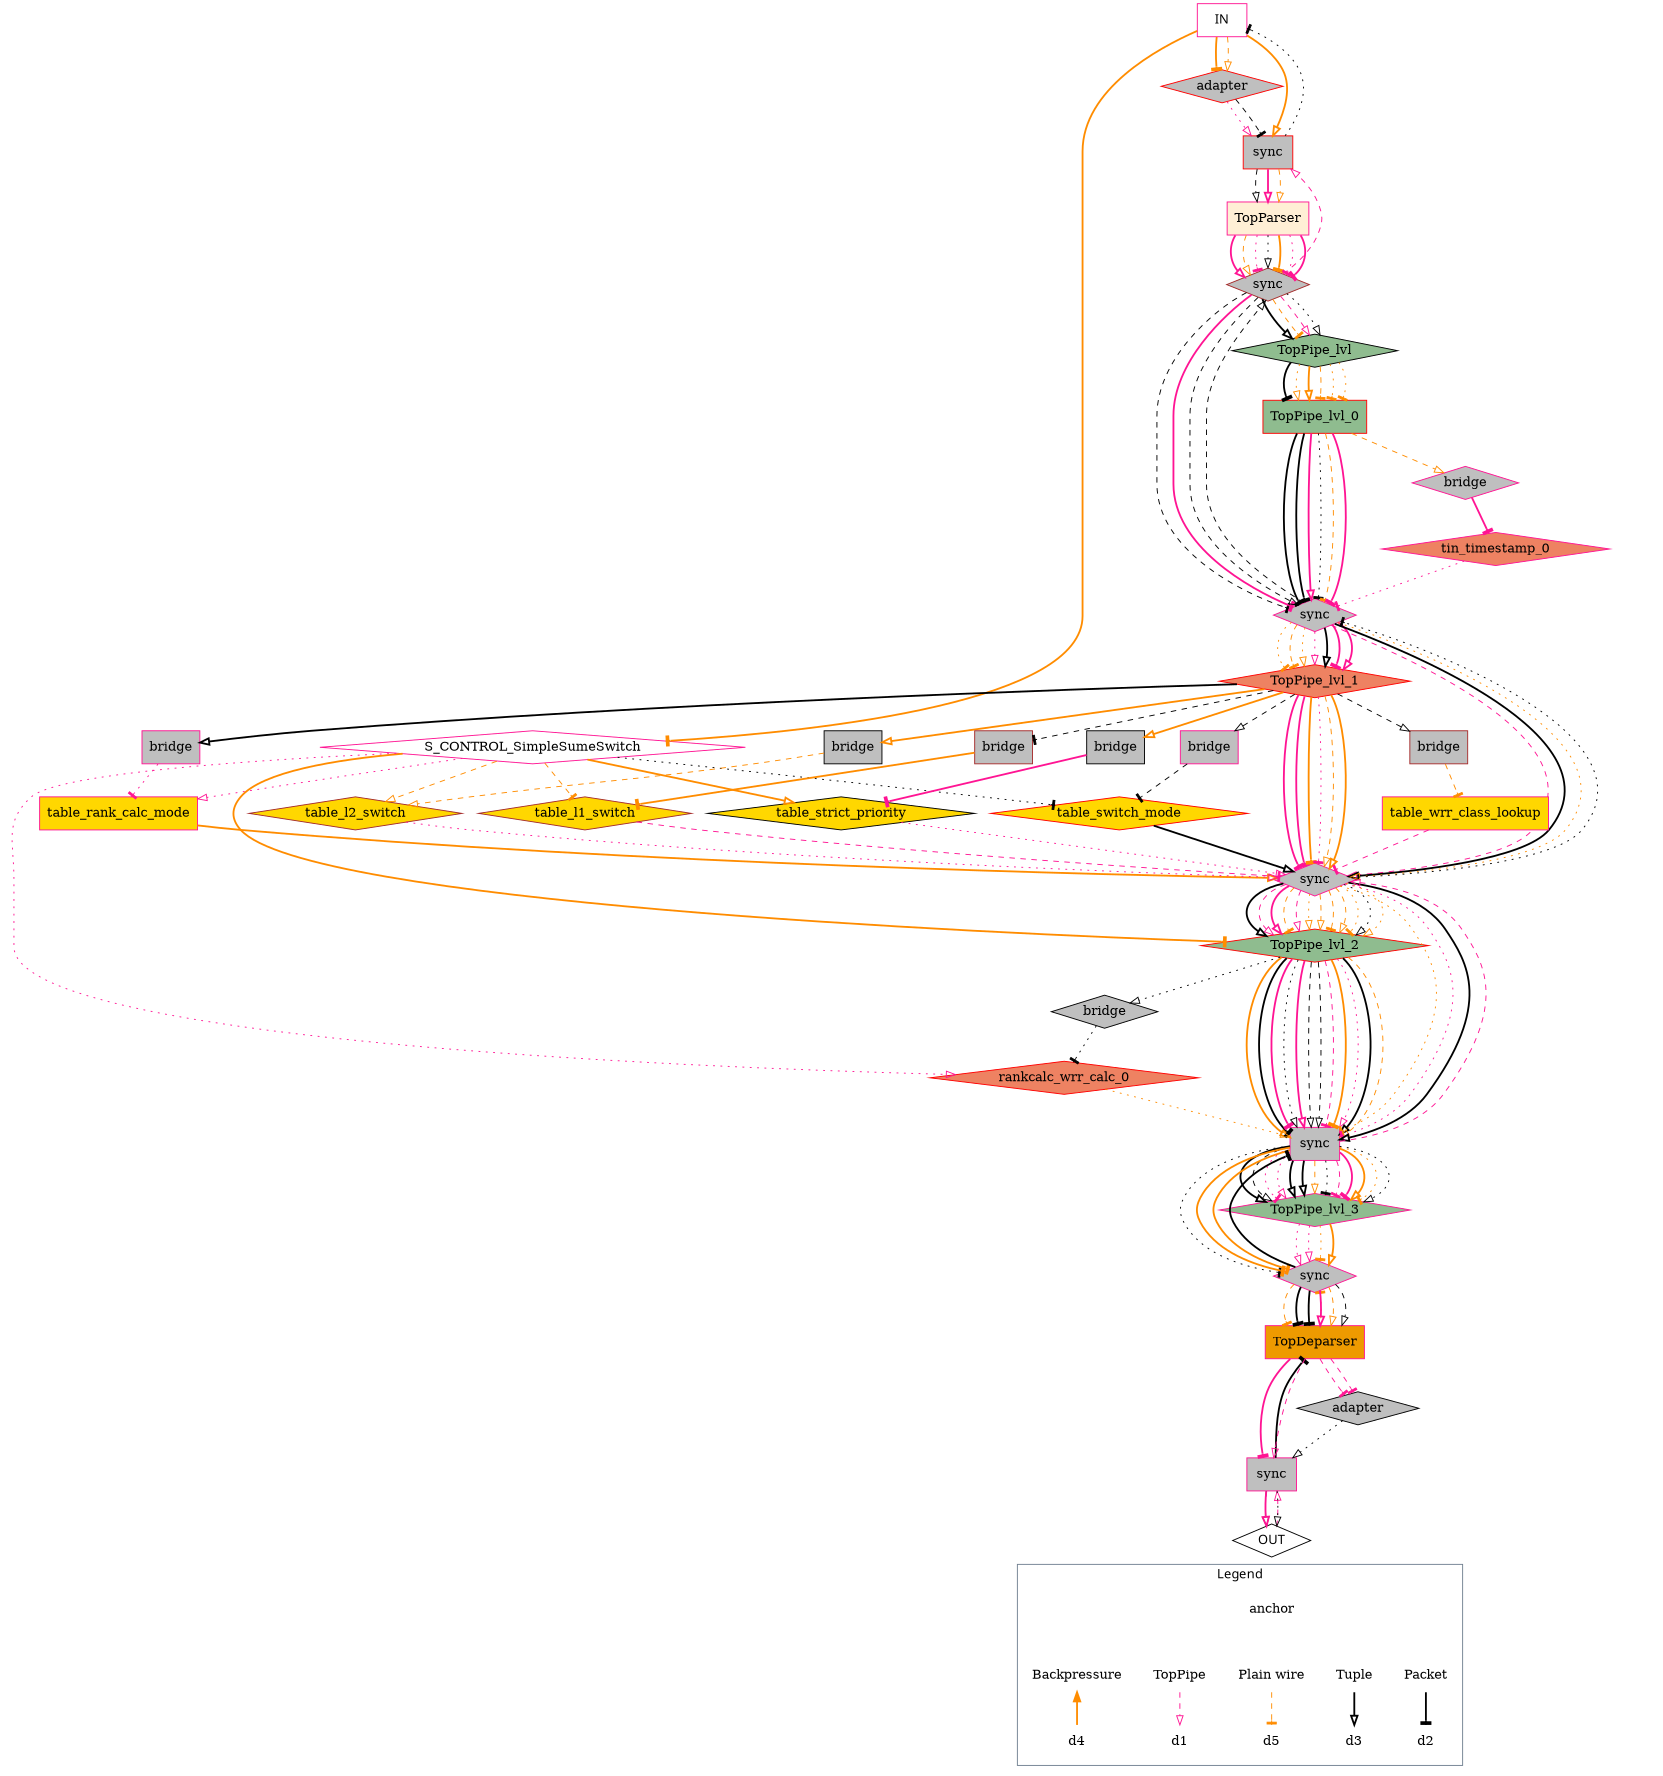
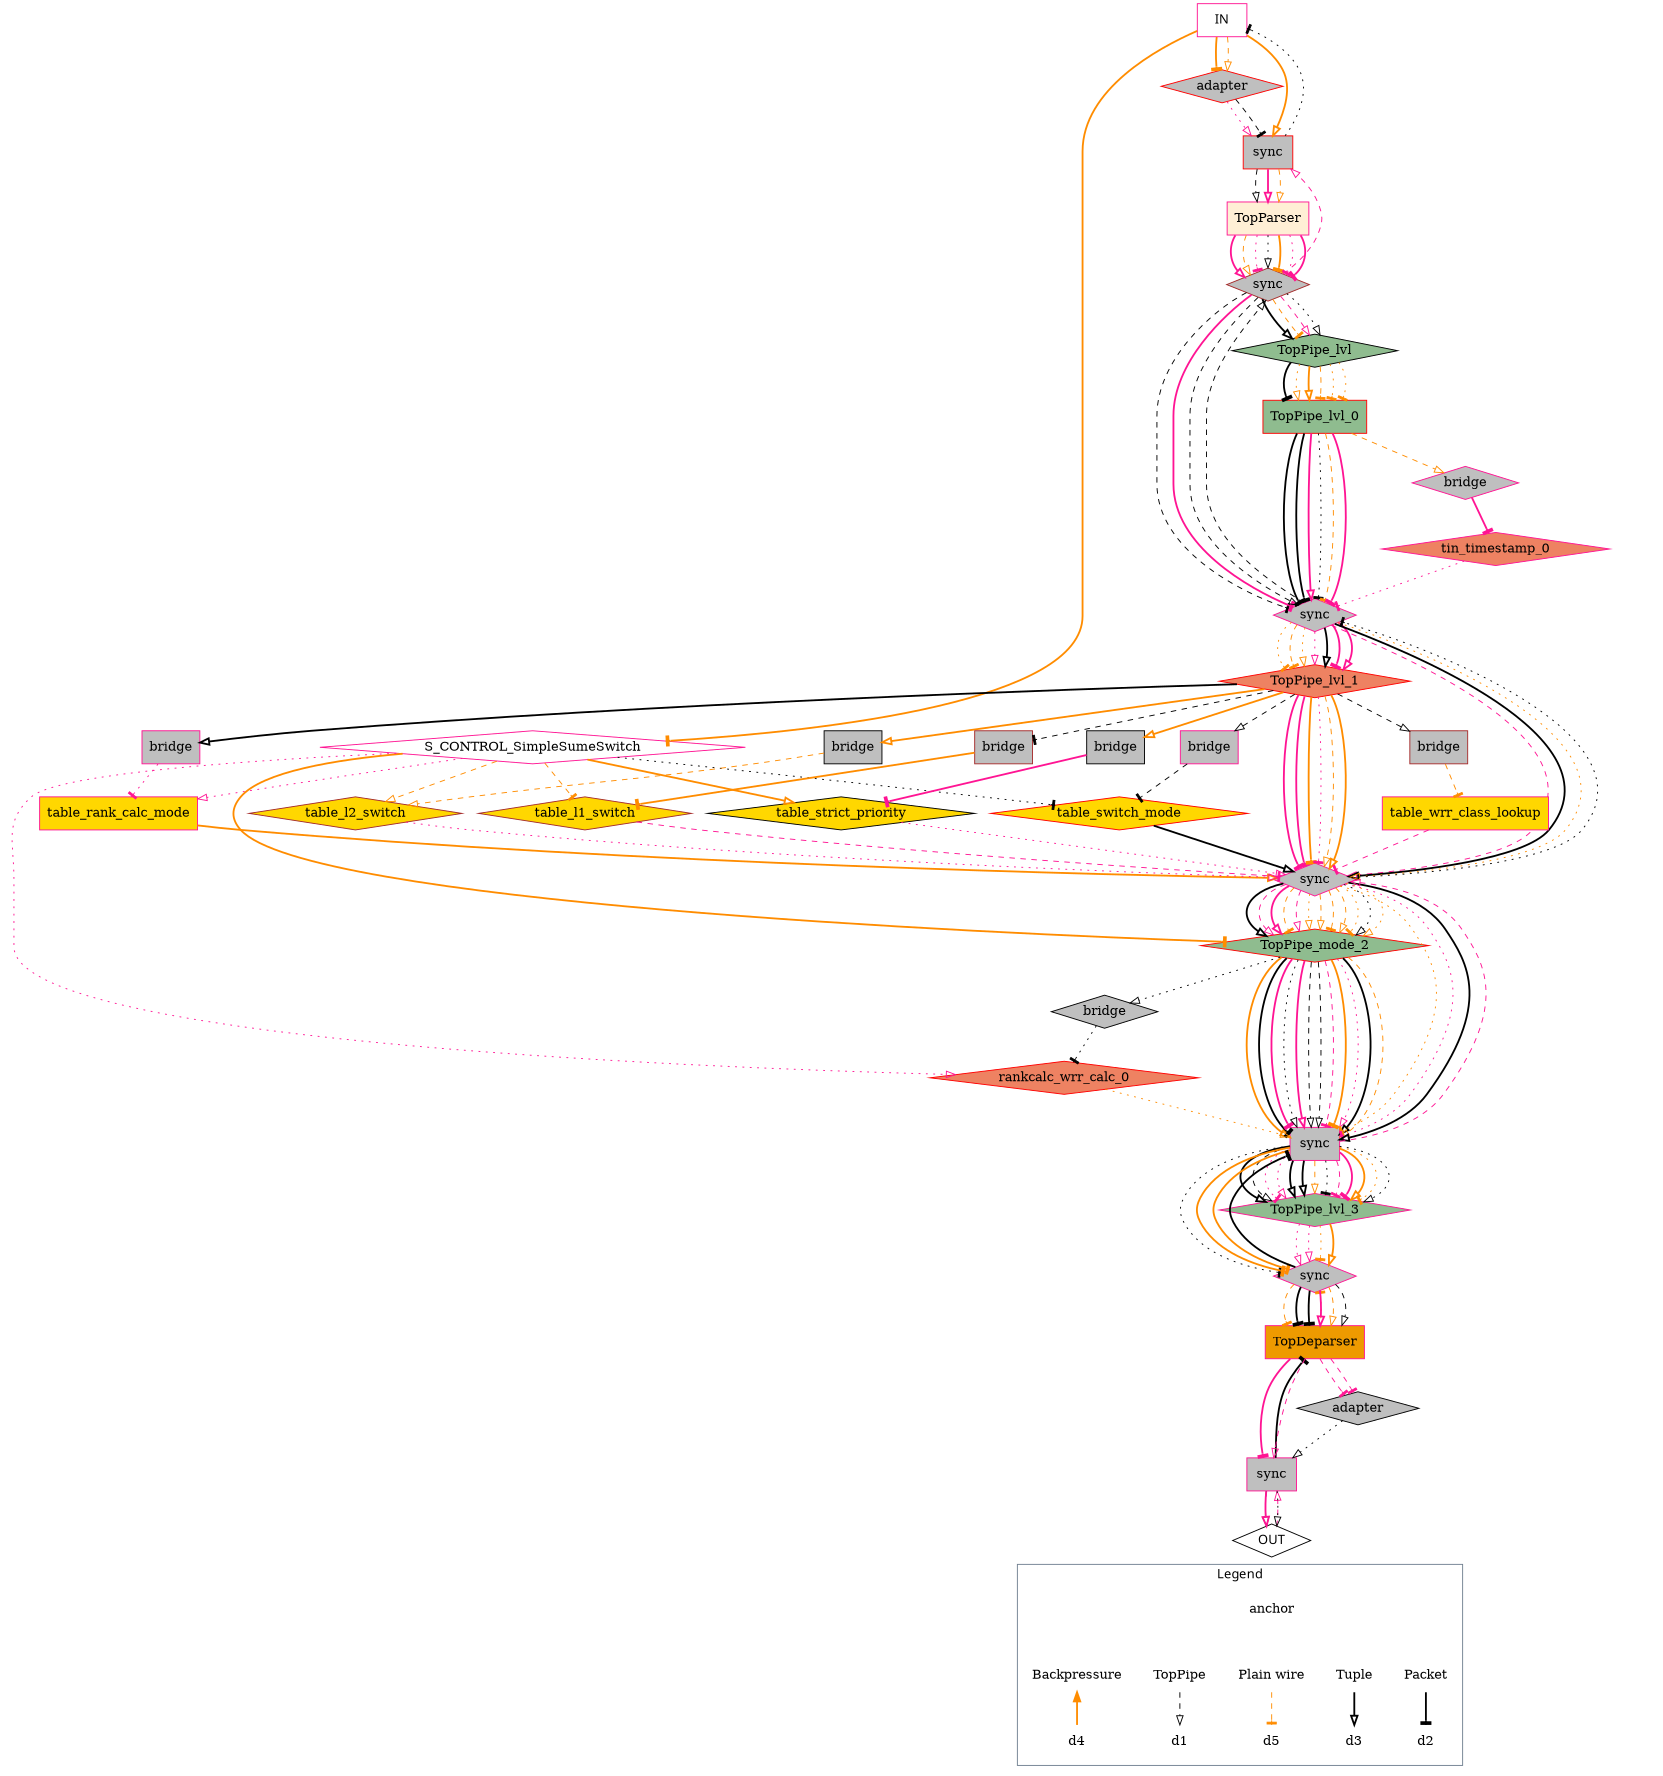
  digraph {
    rankdir=TB
    node [color=deeppink shape=diamond fillcolor=gray75 style=filled]
    edge [color=darkorange style=bold arrowhead=onormal]
    n1 [label=Backpressure shape=plaintext fillcolor="" style=""]
    d4 [shape=plaintext fillcolor="" style=""]
    n3 [color=red label=TopPipe shape=plaintext fillcolor="" style=""]
    d1 [color=brown shape=plaintext fillcolor="" style=""]
    n5 [label="Plain wire" shape=plaintext fillcolor="" style=""]
    d5 [color=brown shape=plaintext fillcolor="" style=""]
    n7 [color=red label=Tuple shape=plaintext fillcolor="" style=""]
    d3 [color=black shape=plaintext fillcolor="" style=""]
    n9 [color=red label=Packet shape=plaintext fillcolor="" style=""]
    d2 [shape=plaintext fillcolor="" style=""]
    anchor [color=brown shape=plaintext fillcolor="" style=""]
    n12 [fontname="times:italic" label=IN shape=box fillcolor="" style=""]
    n13 [color=red label=adapter]
    n14 [color=red label=sync shape=box]
    S_CONTROL_SimpleSumeSwitch [fillcolor="" style=""]
    TopParser [fillcolor=papayawhip shape=box]
    table_switch_mode [color=red fillcolor=gold]
    table_rank_calc_mode [fillcolor=gold shape=box]
    table_l2_switch [color=brown fillcolor=gold]
    table_l1_switch [color=brown fillcolor=gold]
    table_strict_priority [color=black fillcolor=gold]
-   TopPipe_lvl_2 [color=red fillcolor=darkseagreen]
+   TopPipe_lvl_2 [color=red fillcolor=darkseagreen label=TopPipe_mode_2]
    rankcalc_wrr_calc_0 [color=red fillcolor=salmon2]
    n24 [color=black fontname="times:italic" label=OUT fillcolor="" style=""]
    n25 [label=sync shape=box]
    TopDeparser [fillcolor=orange2 shape=box]
    n27 [color=brown label=sync]
    TopPipe_lvl [color=black fillcolor=darkseagreen]
    n29 [label=sync]
    TopPipe_lvl_0 [color=red fillcolor=darkseagreen shape=box]
    n31 [label=bridge]
    tin_timestamp_0 [fillcolor=salmon2]
    TopPipe_lvl_1 [color=red fillcolor=salmon2]
    n34 [label=sync]
    n35 [label=bridge shape=box]
    n36 [label=bridge shape=box]
    n37 [color=black label=bridge shape=box]
    n38 [color=brown label=bridge shape=box]
    n39 [color=brown label=bridge shape=box]
    n40 [color=black label=bridge shape=box]
    table_wrr_class_lookup [fillcolor=gold shape=box]
    n42 [label=sync shape=box]
    n43 [color=black label=bridge]
    TopPipe_lvl_3 [fillcolor=darkseagreen]
    n45 [label=sync]
    n46 [color=black label=adapter]
    subgraph cluster_1 {
      color=SlateGray
      fontname="times:bold"
      label=Legend
      n1
      d4
      n3
      d1
      n5
      d5
      n7
      d3
      n9
      d2
      anchor
    }
    n1 -> d4 [dir=back arrowhead=""]
-   n3 -> d1 [color=deeppink style=dashed]
+   n3 -> d1 [color=black style=dashed]
    n5 -> d5 [arrowhead=tee style=dashed]
    n7 -> d3 [color=black]
    n9 -> d2 [arrowhead=tee color=black]
    anchor -> n1 [style=invis color="" arrowhead=""]
    anchor -> n3 [style=invis color="" arrowhead=""]
    anchor -> n5 [style=invis color="" arrowhead=""]
    anchor -> n7 [style=invis color="" arrowhead=""]
    anchor -> n9 [style=invis color="" arrowhead=""]
    n12 -> n13 [arrowhead=tee]
    n12 -> n13 [style=dashed]
    n12 -> n14
    n12 -> S_CONTROL_SimpleSumeSwitch [arrowhead=tee]
    n13 -> n14 [color=deeppink style=dotted]
    n13 -> n14 [arrowhead=tee color=black style=dashed]
    n14 -> n12 [arrowhead=tee color=black constraint=false style=dotted]
    n14 -> TopParser [color=black style=dashed]
    n14 -> TopParser [color=deeppink]
    n14 -> TopParser [style=dashed]
    S_CONTROL_SimpleSumeSwitch -> table_switch_mode [arrowhead=tee color=black style=dotted]
    S_CONTROL_SimpleSumeSwitch -> table_rank_calc_mode [color=deeppink style=dotted]
    S_CONTROL_SimpleSumeSwitch -> table_l2_switch [style=dashed]
    S_CONTROL_SimpleSumeSwitch -> table_l1_switch [arrowhead=tee style=dashed]
    S_CONTROL_SimpleSumeSwitch -> table_strict_priority
    S_CONTROL_SimpleSumeSwitch -> TopPipe_lvl_2 [arrowhead=tee]
    S_CONTROL_SimpleSumeSwitch -> rankcalc_wrr_calc_0 [color=deeppink style=dotted]
    TopParser -> n27 [color=deeppink]
    TopParser -> n27 [style=dashed]
    TopParser -> n27 [arrowhead=tee color=deeppink style=dotted]
    TopParser -> n27 [color=black style=dotted]
    TopParser -> n27 [arrowhead=tee]
    TopParser -> n27 [arrowhead=tee color=deeppink style=dotted]
    TopParser -> n27 [arrowhead=tee color=deeppink]
    table_switch_mode -> n34 [color=black]
    table_rank_calc_mode -> n34
    table_l2_switch -> n34 [color=deeppink style=dotted]
    table_l1_switch -> n34 [arrowhead=tee color=deeppink style=dashed]
    table_strict_priority -> n34 [color=deeppink style=dotted]
    TopPipe_lvl_2 -> n42
    TopPipe_lvl_2 -> n42 [arrowhead=tee color=black]
    TopPipe_lvl_2 -> n42 [arrowhead=tee color=deeppink]
    TopPipe_lvl_2 -> n42 [color=black style=dotted]
    TopPipe_lvl_2 -> n42 [color=deeppink]
    TopPipe_lvl_2 -> n42 [color=black style=dashed]
    TopPipe_lvl_2 -> n42 [color=black style=dashed]
    TopPipe_lvl_2 -> n42 [arrowhead=tee color=deeppink style=dashed]
    TopPipe_lvl_2 -> n42 [arrowhead=tee]
    TopPipe_lvl_2 -> n42 [color=deeppink style=dotted]
    TopPipe_lvl_2 -> n42 [color=black]
    TopPipe_lvl_2 -> n42 [style=dashed]
    TopPipe_lvl_2 -> n43 [color=black style=dotted]
    rankcalc_wrr_calc_0 -> n42 [style=dotted]
    n24 -> anchor [style=invis color="" arrowhead=""]
    n24 -> n25 [color=deeppink constraint=false style=dashed]
    n25 -> n24 [color=black style=dashed]
    n25 -> n24 [color=black style=dotted]
    n25 -> n24 [color=deeppink]
    n25 -> TopDeparser [arrowhead=tee color=black constraint=false]
    TopDeparser -> n25 [color=deeppink style=dashed]
    TopDeparser -> n25 [arrowhead=tee color=deeppink]
    TopDeparser -> n45 [arrowhead=tee constraint=false style=dotted]
    TopDeparser -> n46 [arrowhead=tee color=deeppink style=dashed]
    TopDeparser -> n46 [arrowhead=tee color=deeppink style=dashed]
    n27 -> n14 [color=deeppink constraint=false style=dashed]
    n27 -> TopPipe_lvl [color=black]
    n27 -> TopPipe_lvl [arrowhead=tee style=dashed]
    n27 -> TopPipe_lvl [color=deeppink style=dashed]
    n27 -> TopPipe_lvl [color=black style=dotted]
    n27 -> n29 [arrowhead=tee color=black style=dashed]
    n27 -> n29 [arrowhead=tee color=deeppink]
    n27 -> n29 [color=black style=dashed]
    TopPipe_lvl -> TopPipe_lvl_0 [arrowhead=tee color=black]
    TopPipe_lvl -> TopPipe_lvl_0 [style=dotted]
    TopPipe_lvl -> TopPipe_lvl_0
    TopPipe_lvl -> TopPipe_lvl_0 [arrowhead=tee style=dashed]
    TopPipe_lvl -> TopPipe_lvl_0 [arrowhead=tee style=dotted]
    TopPipe_lvl -> TopPipe_lvl_0 [arrowhead=tee style=dotted]
    n29 -> n27 [color=black constraint=false style=dashed]
    n29 -> TopPipe_lvl_1 [arrowhead=tee style=dotted]
    n29 -> TopPipe_lvl_1 [arrowhead=tee style=dashed]
    n29 -> TopPipe_lvl_1 [style=dotted]
    n29 -> TopPipe_lvl_1 [color=deeppink style=dotted]
    n29 -> TopPipe_lvl_1 [color=black]
    n29 -> TopPipe_lvl_1 [arrowhead=tee color=deeppink]
    n29 -> TopPipe_lvl_1 [color=deeppink]
    n29 -> n34 [color=deeppink style=dashed]
    n29 -> n34 [color=black]
    n29 -> n34 [style=dotted]
    TopPipe_lvl_0 -> n29 [arrowhead=tee color=black]
    TopPipe_lvl_0 -> n29 [arrowhead=tee color=black]
    TopPipe_lvl_0 -> n29 [color=deeppink]
    TopPipe_lvl_0 -> n29 [arrowhead=tee color=black style=dotted]
    TopPipe_lvl_0 -> n29 [arrowhead=tee style=dashed]
    TopPipe_lvl_0 -> n29 [arrowhead=tee color=deeppink]
    TopPipe_lvl_0 -> n31 [style=dashed]
    n31 -> tin_timestamp_0 [arrowhead=tee color=deeppink]
    tin_timestamp_0 -> n29 [arrowhead=tee color=deeppink style=dotted]
    TopPipe_lvl_1 -> n34 [arrowhead=tee color=deeppink]
    TopPipe_lvl_1 -> n34 [arrowhead=tee color=deeppink]
    TopPipe_lvl_1 -> n34 [arrowhead=tee]
    TopPipe_lvl_1 -> n34 [arrowhead=tee color=deeppink style=dotted]
    TopPipe_lvl_1 -> n34 [style=dashed]
    TopPipe_lvl_1 -> n34
    TopPipe_lvl_1 -> n35 [color=black style=dashed]
    TopPipe_lvl_1 -> n36 [color=black]
    TopPipe_lvl_1 -> n37
    TopPipe_lvl_1 -> n38 [arrowhead=tee color=black style=dashed]
    TopPipe_lvl_1 -> n39 [color=black style=dashed]
    TopPipe_lvl_1 -> n40
    n34 -> TopPipe_lvl_2 [color=black]
    n34 -> TopPipe_lvl_2 [color=deeppink style=dashed]
    n34 -> TopPipe_lvl_2 [color=deeppink]
    n34 -> TopPipe_lvl_2 [arrowhead=tee style=dashed]
    n34 -> TopPipe_lvl_2 [color=deeppink style=dashed]
    n34 -> TopPipe_lvl_2 [style=dotted]
    n34 -> TopPipe_lvl_2 [style=dashed]
    n34 -> TopPipe_lvl_2 [arrowhead=tee style=dashed]
    n34 -> TopPipe_lvl_2 [style=dashed]
    n34 -> TopPipe_lvl_2 [arrowhead=tee style=dotted]
    n34 -> TopPipe_lvl_2 [color=black style=dotted]
    n34 -> TopPipe_lvl_2 [style=dotted]
    n34 -> n29 [arrowhead=tee color=black constraint=false style=dotted]
    n34 -> n42 [arrowhead=tee style=dotted]
    n34 -> n42 [arrowhead=tee color=deeppink style=dotted]
    n34 -> n42 [color=black]
    n35 -> table_switch_mode [arrowhead=tee color=black style=dashed]
    n36 -> table_rank_calc_mode [arrowhead=tee color=deeppink style=dotted]
    n37 -> table_l2_switch [style=dashed]
    n38 -> table_l1_switch [arrowhead=tee]
    n39 -> table_wrr_class_lookup [arrowhead=tee style=dashed]
    n40 -> table_strict_priority [arrowhead=tee color=deeppink]
    table_wrr_class_lookup -> n34 [arrowhead=tee color=deeppink style=dashed]
    n42 -> n34 [color=deeppink constraint=false style=dashed]
    n42 -> TopPipe_lvl_3 [color=black]
    n42 -> TopPipe_lvl_3 [color=black style=dashed]
    n42 -> TopPipe_lvl_3 [arrowhead=tee color=deeppink style=dotted]
    n42 -> TopPipe_lvl_3 [color=deeppink style=dotted]
    n42 -> TopPipe_lvl_3 [color=black]
    n42 -> TopPipe_lvl_3 [color=black]
    n42 -> TopPipe_lvl_3 [style=dashed]
    n42 -> TopPipe_lvl_3 [arrowhead=tee color=black style=dotted]
    n42 -> TopPipe_lvl_3 [arrowhead=tee color=deeppink style=dashed]
    n42 -> TopPipe_lvl_3 [arrowhead=tee color=deeppink]
    n42 -> TopPipe_lvl_3
    n42 -> TopPipe_lvl_3 [arrowhead=tee style=dotted]
    n42 -> TopPipe_lvl_3 [color=black style=dotted]
    n42 -> n45 [arrowhead=tee color=black style=dotted]
    n42 -> n45 [arrowhead=tee]
    n42 -> n45 [arrowhead=tee]
    n43 -> rankcalc_wrr_calc_0 [arrowhead=tee color=black style=dotted]
    TopPipe_lvl_3 -> n45 [color=deeppink style=dotted]
    TopPipe_lvl_3 -> n45 [color=deeppink style=dotted]
    TopPipe_lvl_3 -> n45 [arrowhead=tee style=dotted]
    TopPipe_lvl_3 -> n45
    n45 -> TopDeparser [arrowhead=tee style=dashed]
    n45 -> TopDeparser [arrowhead=tee color=black]
    n45 -> TopDeparser [arrowhead=tee style=dotted]
    n45 -> TopDeparser [color=deeppink]
    n45 -> TopDeparser [style=dashed]
    n45 -> TopDeparser [color=black style=dashed]
    n45 -> TopDeparser [arrowhead=tee color=black]
    n45 -> n42 [arrowhead=tee color=black constraint=false]
    n46 -> n25 [color=black style=dotted]
  }
